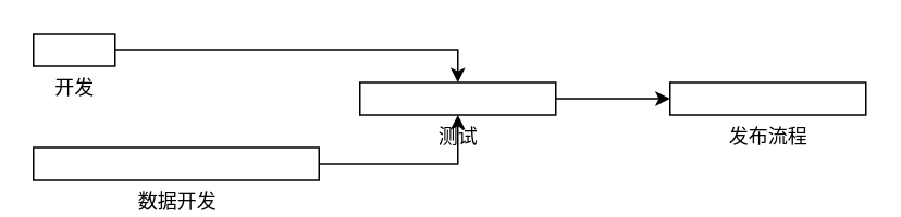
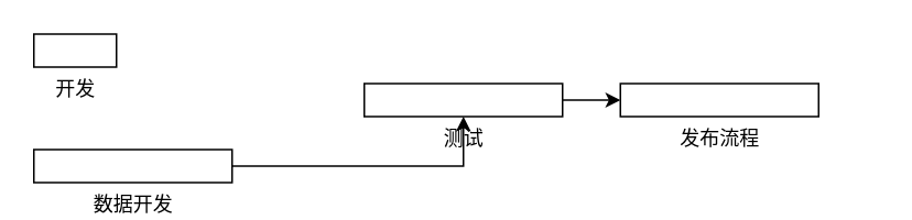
  <mxCell id="0" />
  <mxCell id="1" parent="0" />
- <mxCell id="2" style="edgeStyle=orthogonalEdgeStyle;rounded=0;orthogonalLoop=1;jettySize=auto;html=1;" edge="1" parent="1" source="3" target="5"><mxGeometry relative="1" as="geometry" /></mxCell>
  <mxCell id="3" value="开发" style="verticalLabelPosition=bottom;verticalAlign=top;html=1;shape=mxgraph.basic.rect;fillColor2=none;strokeWidth=1;size=20;indent=5;" vertex="1" parent="1"><mxGeometry x="20" y="20" width="50" height="20" as="geometry" /></mxCell>
  <mxCell id="4" style="edgeStyle=orthogonalEdgeStyle;rounded=0;orthogonalLoop=1;jettySize=auto;html=1;" edge="1" parent="1" source="5" target="8"><mxGeometry relative="1" as="geometry" /></mxCell>
  <mxCell id="5" value="测试" style="verticalLabelPosition=bottom;verticalAlign=top;html=1;shape=mxgraph.basic.rect;fillColor2=none;strokeWidth=1;size=20;indent=5;" vertex="1" parent="1"><mxGeometry x="220" y="50" width="120" height="20" as="geometry" /></mxCell>
  <mxCell id="6" value="" style="edgeStyle=orthogonalEdgeStyle;rounded=0;orthogonalLoop=1;jettySize=auto;html=1;" edge="1" parent="1" source="7" target="5"><mxGeometry relative="1" as="geometry" /></mxCell>
- <mxCell id="7" value="数据开发" style="verticalLabelPosition=bottom;verticalAlign=top;html=1;shape=mxgraph.basic.rect;fillColor2=none;strokeWidth=1;size=20;indent=5;" vertex="1" parent="1"><mxGeometry x="20" y="90" width="175" height="20" as="geometry" /></mxCell>
- <mxCell id="8" value="发布流程" style="verticalLabelPosition=bottom;verticalAlign=top;html=1;shape=mxgraph.basic.rect;fillColor2=none;strokeWidth=1;size=20;indent=5;" vertex="1" parent="1"><mxGeometry x="410" y="50" width="120" height="20" as="geometry" /></mxCell>
+ <mxCell id="7" value="数据开发" style="verticalLabelPosition=bottom;verticalAlign=top;html=1;shape=mxgraph.basic.rect;fillColor2=none;strokeWidth=1;size=20;indent=5;" vertex="1" parent="1"><mxGeometry x="20" y="90" width="120" height="20" as="geometry" /></mxCell>
+ <mxCell id="8" value="发布流程" style="verticalLabelPosition=bottom;verticalAlign=top;html=1;shape=mxgraph.basic.rect;fillColor2=none;strokeWidth=1;size=20;indent=5;" vertex="1" parent="1"><mxGeometry x="375" y="50" width="120" height="20" as="geometry" /></mxCell>
